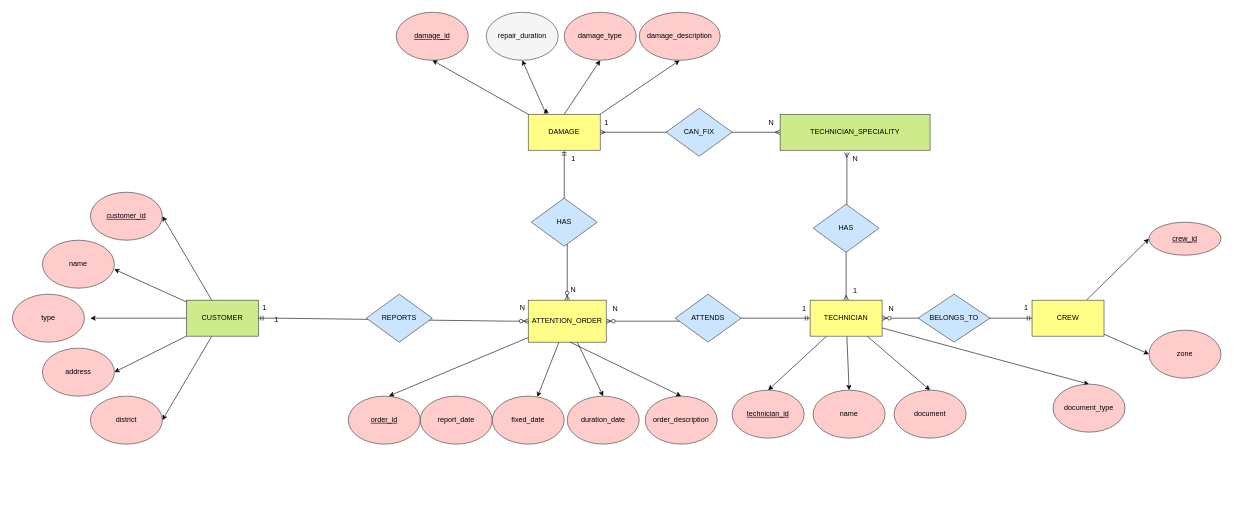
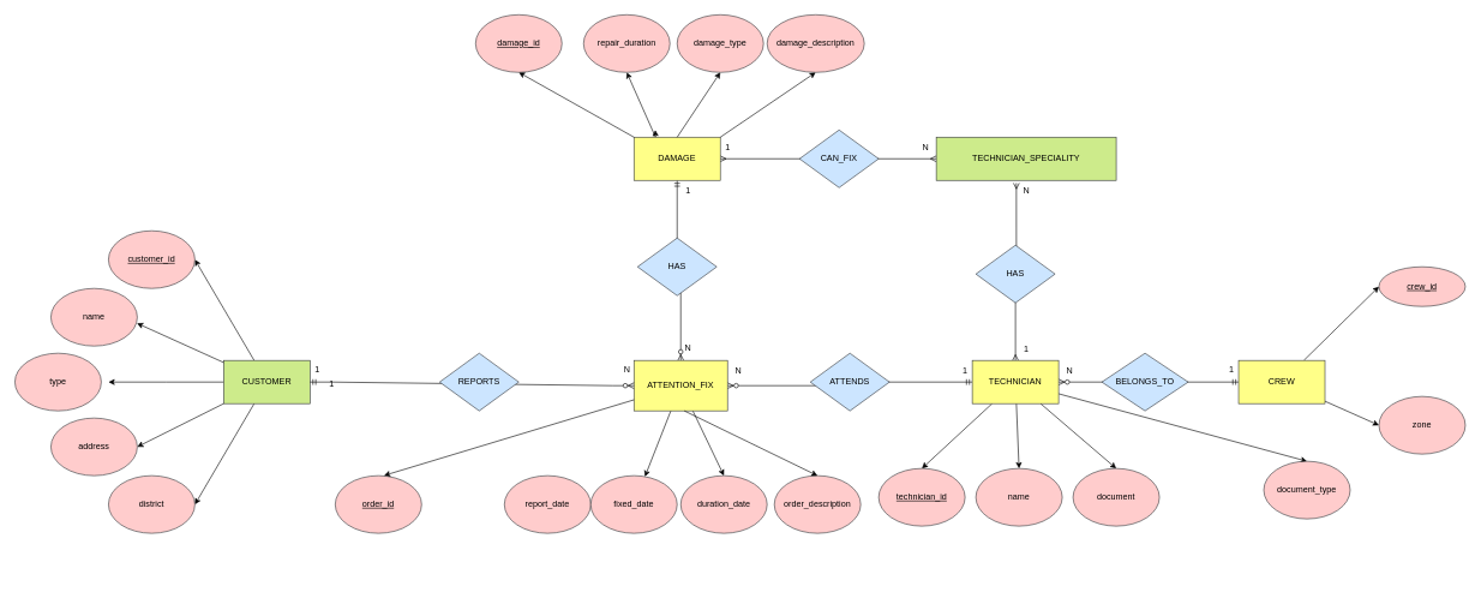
  <mxCell id="0" />
  <mxCell id="1" parent="0" />
  <mxCell id="2" value="" style="edgeStyle=orthogonalEdgeStyle;fontSize=12;html=1;endArrow=ERzeroToMany;startArrow=ERmandOne;rounded=0;entryX=0.5;entryY=0;entryDx=0;entryDy=0;exitX=0.5;exitY=1;exitDx=0;exitDy=0;" parent="1" source="18" target="14" edge="1"><mxGeometry width="100" height="100" relative="1" as="geometry"><mxPoint x="790" y="-340" as="sourcePoint" /><mxPoint x="770" y="460" as="targetPoint" /></mxGeometry></mxCell>
  <mxCell id="3" value="" style="edgeStyle=orthogonalEdgeStyle;fontSize=12;html=1;endArrow=ERzeroToMany;startArrow=ERmandOne;rounded=0;exitX=0;exitY=0.5;exitDx=0;exitDy=0;entryX=1;entryY=0.5;entryDx=0;entryDy=0;" parent="1" source="24" target="14" edge="1"><mxGeometry width="100" height="100" relative="1" as="geometry"><mxPoint x="1360" y="450" as="sourcePoint" /><mxPoint x="990" y="450" as="targetPoint" /></mxGeometry></mxCell>
  <mxCell id="4" value="" style="edgeStyle=orthogonalEdgeStyle;fontSize=12;html=1;endArrow=ERzeroToMany;startArrow=ERmandOne;rounded=0;exitX=0;exitY=0.5;exitDx=0;exitDy=0;entryX=1;entryY=0.5;entryDx=0;entryDy=0;" parent="1" source="27" target="24" edge="1"><mxGeometry width="100" height="100" relative="1" as="geometry"><mxPoint x="1630" y="530" as="sourcePoint" /><mxPoint x="1480" y="860" as="targetPoint" /></mxGeometry></mxCell>
  <mxCell id="5" value="" style="edgeStyle=orthogonalEdgeStyle;fontSize=12;html=1;endArrow=ERmany;startArrow=ERmany;rounded=0;exitX=0.5;exitY=0;exitDx=0;exitDy=0;entryX=0.445;entryY=1.062;entryDx=0;entryDy=0;entryPerimeter=0;" parent="1" source="24" target="19" edge="1"><mxGeometry width="100" height="100" relative="1" as="geometry"><mxPoint x="1810" y="540" as="sourcePoint" /><mxPoint x="1410" y="330" as="targetPoint" /></mxGeometry></mxCell>
  <mxCell id="6" value="" style="edgeStyle=orthogonalEdgeStyle;fontSize=12;html=1;endArrow=ERmany;startArrow=ERmany;rounded=0;entryX=1;entryY=0.5;entryDx=0;entryDy=0;exitX=0;exitY=0.5;exitDx=0;exitDy=0;" parent="1" source="19" target="18" edge="1"><mxGeometry width="100" height="100" relative="1" as="geometry"><mxPoint x="1190" y="170" as="sourcePoint" /><mxPoint x="1120" y="-60" as="targetPoint" /></mxGeometry></mxCell>
  <mxCell id="7" style="rounded=0;orthogonalLoop=1;jettySize=auto;html=1;entryX=1;entryY=0.5;entryDx=0;entryDy=0;" parent="1" source="11" target="35" edge="1"><mxGeometry relative="1" as="geometry" /></mxCell>
  <mxCell id="8" style="edgeStyle=orthogonalEdgeStyle;rounded=0;orthogonalLoop=1;jettySize=auto;html=1;" parent="1" source="11" edge="1"><mxGeometry relative="1" as="geometry"><mxPoint x="150" y="530" as="targetPoint" /></mxGeometry></mxCell>
  <mxCell id="9" style="rounded=0;orthogonalLoop=1;jettySize=auto;html=1;entryX=1;entryY=0.5;entryDx=0;entryDy=0;" parent="1" source="11" target="38" edge="1"><mxGeometry relative="1" as="geometry" /></mxCell>
  <mxCell id="10" style="rounded=0;orthogonalLoop=1;jettySize=auto;html=1;entryX=1;entryY=0.5;entryDx=0;entryDy=0;" parent="1" source="11" target="39" edge="1"><mxGeometry relative="1" as="geometry" /></mxCell>
  <mxCell id="11" value="CUSTOMER" style="rounded=0;whiteSpace=wrap;html=1;fillColor=#cdeb8b;strokeColor=#36393d;" parent="1" vertex="1"><mxGeometry x="310" y="500" width="120" height="60" as="geometry" /></mxCell>
  <mxCell id="12" style="rounded=0;orthogonalLoop=1;jettySize=auto;html=1;" edge="1" parent="1" source="14" target="71"><mxGeometry relative="1" as="geometry" /></mxCell>
  <mxCell id="13" style="rounded=0;orthogonalLoop=1;jettySize=auto;html=1;entryX=0.5;entryY=0;entryDx=0;entryDy=0;" edge="1" parent="1" source="14" target="72"><mxGeometry relative="1" as="geometry" /></mxCell>
- <mxCell id="14" value="ATTENTION_ORDER" style="rounded=0;whiteSpace=wrap;html=1;fillColor=#ffff88;strokeColor=#36393d;" parent="1" vertex="1"><mxGeometry x="880" y="500" width="130" height="70" as="geometry" /></mxCell>
+ <mxCell id="14" value="ATTENTION_FIX" style="rounded=0;whiteSpace=wrap;html=1;fillColor=#ffff88;strokeColor=#36393d;" parent="1" vertex="1"><mxGeometry x="880" y="500" width="130" height="70" as="geometry" /></mxCell>
  <mxCell id="15" style="rounded=0;orthogonalLoop=1;jettySize=auto;html=1;entryX=0.5;entryY=1;entryDx=0;entryDy=0;exitX=0;exitY=0;exitDx=0;exitDy=0;" parent="1" source="18" target="44" edge="1"><mxGeometry relative="1" as="geometry"><mxPoint x="940" y="190" as="sourcePoint" /></mxGeometry></mxCell>
  <mxCell id="16" style="rounded=0;orthogonalLoop=1;jettySize=auto;html=1;entryX=0.5;entryY=1;entryDx=0;entryDy=0;exitX=0.25;exitY=0;exitDx=0;exitDy=0;" parent="1" source="18" target="45" edge="1"><mxGeometry relative="1" as="geometry" /></mxCell>
  <mxCell id="17" style="edgeStyle=orthogonalEdgeStyle;rounded=0;orthogonalLoop=1;jettySize=auto;html=1;exitX=0.25;exitY=0;exitDx=0;exitDy=0;" parent="1" source="18" edge="1"><mxGeometry relative="1" as="geometry"><mxPoint x="909.632" y="180" as="targetPoint" /></mxGeometry></mxCell>
  <mxCell id="18" value="DAMAGE" style="rounded=0;whiteSpace=wrap;html=1;fillColor=#ffff88;strokeColor=#36393d;" parent="1" vertex="1"><mxGeometry x="880" y="190" width="120" height="60" as="geometry" /></mxCell>
  <mxCell id="19" value="TECHNICIAN_SPECIALITY" style="rounded=0;whiteSpace=wrap;html=1;fillColor=#cdeb8b;strokeColor=#36393d;" parent="1" vertex="1"><mxGeometry x="1300" y="190" width="250" height="60" as="geometry" /></mxCell>
  <mxCell id="20" style="rounded=0;orthogonalLoop=1;jettySize=auto;html=1;entryX=0.5;entryY=0;entryDx=0;entryDy=0;" parent="1" source="24" target="52" edge="1"><mxGeometry relative="1" as="geometry" /></mxCell>
  <mxCell id="21" style="rounded=0;orthogonalLoop=1;jettySize=auto;html=1;entryX=0.5;entryY=0;entryDx=0;entryDy=0;" parent="1" source="24" target="53" edge="1"><mxGeometry relative="1" as="geometry" /></mxCell>
  <mxCell id="22" style="rounded=0;orthogonalLoop=1;jettySize=auto;html=1;entryX=0.5;entryY=0;entryDx=0;entryDy=0;" parent="1" source="24" target="54" edge="1"><mxGeometry relative="1" as="geometry" /></mxCell>
  <mxCell id="23" style="rounded=0;orthogonalLoop=1;jettySize=auto;html=1;entryX=0.5;entryY=0;entryDx=0;entryDy=0;" parent="1" source="24" target="55" edge="1"><mxGeometry relative="1" as="geometry" /></mxCell>
  <mxCell id="24" value="TECHNICIAN" style="rounded=0;whiteSpace=wrap;html=1;fillColor=#ffff88;strokeColor=#36393d;" parent="1" vertex="1"><mxGeometry x="1350" y="500" width="120" height="60" as="geometry" /></mxCell>
  <mxCell id="25" style="rounded=0;orthogonalLoop=1;jettySize=auto;html=1;entryX=0;entryY=0.5;entryDx=0;entryDy=0;" parent="1" source="27" target="56" edge="1"><mxGeometry relative="1" as="geometry" /></mxCell>
  <mxCell id="26" style="rounded=0;orthogonalLoop=1;jettySize=auto;html=1;entryX=0;entryY=0.5;entryDx=0;entryDy=0;" parent="1" source="27" target="57" edge="1"><mxGeometry relative="1" as="geometry" /></mxCell>
  <mxCell id="27" value="CREW" style="rounded=0;whiteSpace=wrap;html=1;fillColor=#ffff88;strokeColor=#36393d;" parent="1" vertex="1"><mxGeometry x="1720" y="500" width="120" height="60" as="geometry" /></mxCell>
  <mxCell id="28" value="" style="edgeStyle=entityRelationEdgeStyle;fontSize=12;html=1;endArrow=ERzeroToMany;startArrow=ERmandOne;rounded=0;exitX=1;exitY=0.5;exitDx=0;exitDy=0;entryX=0;entryY=0.5;entryDx=0;entryDy=0;" parent="1" source="11" target="14" edge="1"><mxGeometry width="100" height="100" relative="1" as="geometry"><mxPoint x="920" y="530" as="sourcePoint" /><mxPoint x="980" y="950" as="targetPoint" /><Array as="points"><mxPoint x="710" y="775" /><mxPoint x="718" y="735" /><mxPoint x="760" y="815" /><mxPoint x="750" y="825" /></Array></mxGeometry></mxCell>
  <mxCell id="29" value="REPORTS" style="rhombus;whiteSpace=wrap;html=1;fillColor=#cce5ff;strokeColor=#36393d;" parent="1" vertex="1"><mxGeometry x="610" y="490" width="110" height="80" as="geometry" /></mxCell>
  <mxCell id="30" value="HAS" style="rhombus;whiteSpace=wrap;html=1;fillColor=#cce5ff;strokeColor=#36393d;" parent="1" vertex="1"><mxGeometry x="885" y="330" width="110" height="80" as="geometry" /></mxCell>
  <mxCell id="31" value="ATTENDS" style="rhombus;whiteSpace=wrap;html=1;fillColor=#cce5ff;strokeColor=#36393d;" parent="1" vertex="1"><mxGeometry x="1125" y="490" width="110" height="80" as="geometry" /></mxCell>
  <mxCell id="32" value="HAS" style="rhombus;whiteSpace=wrap;html=1;fillColor=#cce5ff;strokeColor=#36393d;" parent="1" vertex="1"><mxGeometry x="1355" y="340" width="110" height="80" as="geometry" /></mxCell>
  <mxCell id="33" value="BELONGS_TO" style="rhombus;whiteSpace=wrap;html=1;fillColor=#cce5ff;strokeColor=#36393d;" parent="1" vertex="1"><mxGeometry x="1530" y="490" width="120" height="80" as="geometry" /></mxCell>
  <mxCell id="34" value="CAN_FIX" style="rhombus;whiteSpace=wrap;html=1;fillColor=#cce5ff;strokeColor=#36393d;" parent="1" vertex="1"><mxGeometry x="1110" y="180" width="110" height="80" as="geometry" /></mxCell>
  <mxCell id="35" value="&lt;u&gt;customer_id&lt;/u&gt;" style="ellipse;whiteSpace=wrap;html=1;fillColor=#ffcccc;strokeColor=#36393d;" parent="1" vertex="1"><mxGeometry x="150" y="320" width="120" height="80" as="geometry" /></mxCell>
  <mxCell id="36" value="name" style="ellipse;whiteSpace=wrap;html=1;fillColor=#ffcccc;strokeColor=#36393d;" parent="1" vertex="1"><mxGeometry x="70" y="400" width="120" height="80" as="geometry" /></mxCell>
  <mxCell id="37" value="type" style="ellipse;whiteSpace=wrap;html=1;fillColor=#ffcccc;strokeColor=#36393d;" parent="1" vertex="1"><mxGeometry x="20" y="490" width="120" height="80" as="geometry" /></mxCell>
  <mxCell id="38" value="address" style="ellipse;whiteSpace=wrap;html=1;fillColor=#ffcccc;strokeColor=#36393d;" parent="1" vertex="1"><mxGeometry x="70" y="580" width="120" height="80" as="geometry" /></mxCell>
  <mxCell id="39" value="district" style="ellipse;whiteSpace=wrap;html=1;fillColor=#ffcccc;strokeColor=#36393d;" parent="1" vertex="1"><mxGeometry x="150" y="660" width="120" height="80" as="geometry" /></mxCell>
- <mxCell id="40" value="&lt;u&gt;order_id&lt;/u&gt;" style="ellipse;whiteSpace=wrap;html=1;fillColor=#ffcccc;strokeColor=#36393d;" parent="1" vertex="1"><mxGeometry x="580" y="660" width="120" height="80" as="geometry" /></mxCell>
+ <mxCell id="40" value="&lt;u&gt;order_id&lt;/u&gt;" style="ellipse;whiteSpace=wrap;html=1;fillColor=#ffcccc;strokeColor=#36393d;" parent="1" vertex="1"><mxGeometry x="465" y="660" width="120" height="80" as="geometry" /></mxCell>
  <mxCell id="41" value="report_date" style="ellipse;whiteSpace=wrap;html=1;fillColor=#ffcccc;strokeColor=#36393d;" parent="1" vertex="1"><mxGeometry x="700" y="660" width="120" height="80" as="geometry" /></mxCell>
  <mxCell id="42" style="rounded=0;orthogonalLoop=1;jettySize=auto;html=1;entryX=0.997;entryY=0.605;entryDx=0;entryDy=0;entryPerimeter=0;" parent="1" source="11" target="36" edge="1"><mxGeometry relative="1" as="geometry" /></mxCell>
  <mxCell id="43" style="rounded=0;orthogonalLoop=1;jettySize=auto;html=1;entryX=0.565;entryY=-0.003;entryDx=0;entryDy=0;entryPerimeter=0;" parent="1" source="14" target="40" edge="1"><mxGeometry relative="1" as="geometry" /></mxCell>
  <mxCell id="44" value="&lt;u&gt;damage_id&lt;/u&gt;" style="ellipse;whiteSpace=wrap;html=1;fillColor=#ffcccc;strokeColor=#36393d;" parent="1" vertex="1"><mxGeometry x="660" y="20" width="120" height="80" as="geometry" /></mxCell>
- <mxCell id="45" value="repair_duration" style="ellipse;whiteSpace=wrap;html=1;fillColor=#f5f5f5;strokeColor=#36393d;" parent="1" vertex="1"><mxGeometry x="810" y="20" width="120" height="80" as="geometry" /></mxCell>
+ <mxCell id="45" value="repair_duration" style="ellipse;whiteSpace=wrap;html=1;fillColor=#ffcccc;strokeColor=#36393d;" parent="1" vertex="1"><mxGeometry x="810" y="20" width="120" height="80" as="geometry" /></mxCell>
  <mxCell id="46" value="order_description" style="ellipse;whiteSpace=wrap;html=1;fillColor=#ffcccc;strokeColor=#36393d;" parent="1" vertex="1"><mxGeometry x="1075" y="660" width="120" height="80" as="geometry" /></mxCell>
  <mxCell id="47" style="rounded=0;orthogonalLoop=1;jettySize=auto;html=1;entryX=0.5;entryY=0;entryDx=0;entryDy=0;" parent="1" target="46" edge="1"><mxGeometry relative="1" as="geometry"><mxPoint x="950" y="570" as="sourcePoint" /><mxPoint x="950" y="670" as="targetPoint" /></mxGeometry></mxCell>
  <mxCell id="48" style="rounded=0;orthogonalLoop=1;jettySize=auto;html=1;entryX=0.5;entryY=1;entryDx=0;entryDy=0;exitX=0.5;exitY=0;exitDx=0;exitDy=0;" parent="1" source="18" target="49" edge="1"><mxGeometry relative="1" as="geometry"><mxPoint x="938" y="220" as="sourcePoint" /></mxGeometry></mxCell>
  <mxCell id="49" value="damage_type" style="ellipse;whiteSpace=wrap;html=1;fillColor=#ffcccc;strokeColor=#36393d;" parent="1" vertex="1"><mxGeometry x="940" y="20" width="120" height="80" as="geometry" /></mxCell>
  <mxCell id="50" style="rounded=0;orthogonalLoop=1;jettySize=auto;html=1;entryX=0.5;entryY=1;entryDx=0;entryDy=0;exitX=1;exitY=0;exitDx=0;exitDy=0;" parent="1" source="18" target="51" edge="1"><mxGeometry relative="1" as="geometry"><mxPoint x="1176" y="190" as="sourcePoint" /></mxGeometry></mxCell>
  <mxCell id="51" value="damage_description" style="ellipse;whiteSpace=wrap;html=1;fillColor=#ffcccc;strokeColor=#36393d;" parent="1" vertex="1"><mxGeometry x="1065" y="20" width="135" height="80" as="geometry" /></mxCell>
  <mxCell id="52" value="&lt;u&gt;technician_id&lt;/u&gt;" style="ellipse;whiteSpace=wrap;html=1;fillColor=#ffcccc;strokeColor=#36393d;" parent="1" vertex="1"><mxGeometry x="1220" y="650" width="120" height="80" as="geometry" /></mxCell>
  <mxCell id="53" value="name" style="ellipse;whiteSpace=wrap;html=1;fillColor=#ffcccc;strokeColor=#36393d;" parent="1" vertex="1"><mxGeometry x="1355" y="650" width="120" height="80" as="geometry" /></mxCell>
  <mxCell id="54" value="document" style="ellipse;whiteSpace=wrap;html=1;fillColor=#ffcccc;strokeColor=#36393d;" parent="1" vertex="1"><mxGeometry x="1490" y="650" width="120" height="80" as="geometry" /></mxCell>
  <mxCell id="55" value="document_type" style="ellipse;whiteSpace=wrap;html=1;fillColor=#ffcccc;strokeColor=#36393d;" parent="1" vertex="1"><mxGeometry x="1755" y="640" width="120" height="80" as="geometry" /></mxCell>
  <mxCell id="56" value="&lt;u&gt;crew_id&lt;/u&gt;" style="ellipse;whiteSpace=wrap;html=1;fillColor=#ffcccc;strokeColor=#36393d;" parent="1" vertex="1"><mxGeometry x="1915" y="370" width="120" height="55" as="geometry" /></mxCell>
  <mxCell id="57" value="zone" style="ellipse;whiteSpace=wrap;html=1;fillColor=#ffcccc;strokeColor=#36393d;" parent="1" vertex="1"><mxGeometry x="1915" y="550" width="120" height="80" as="geometry" /></mxCell>
  <mxCell id="58" value="1" style="text;html=1;align=center;verticalAlign=middle;resizable=0;points=[];autosize=1;strokeColor=none;fillColor=none;" parent="1" vertex="1"><mxGeometry x="425" y="498" width="30" height="30" as="geometry" /></mxCell>
  <mxCell id="59" value="1" style="text;html=1;align=center;verticalAlign=middle;resizable=0;points=[];autosize=1;strokeColor=none;fillColor=none;" parent="1" vertex="1"><mxGeometry x="940" y="250" width="30" height="30" as="geometry" /></mxCell>
  <mxCell id="60" value="1" style="text;html=1;align=center;verticalAlign=middle;resizable=0;points=[];autosize=1;strokeColor=none;fillColor=none;" parent="1" vertex="1"><mxGeometry x="445" y="518" width="30" height="30" as="geometry" /></mxCell>
  <mxCell id="61" value="1" style="text;html=1;align=center;verticalAlign=middle;resizable=0;points=[];autosize=1;strokeColor=none;fillColor=none;" parent="1" vertex="1"><mxGeometry x="1695" y="498" width="30" height="30" as="geometry" /></mxCell>
  <mxCell id="62" value="N" style="text;html=1;align=center;verticalAlign=middle;resizable=0;points=[];autosize=1;strokeColor=none;fillColor=none;" parent="1" vertex="1"><mxGeometry x="855" y="498" width="30" height="30" as="geometry" /></mxCell>
  <mxCell id="63" value="N" style="text;html=1;align=center;verticalAlign=middle;resizable=0;points=[];autosize=1;strokeColor=none;fillColor=none;" parent="1" vertex="1"><mxGeometry x="940" y="468" width="30" height="30" as="geometry" /></mxCell>
  <mxCell id="64" value="1" style="text;html=1;align=center;verticalAlign=middle;resizable=0;points=[];autosize=1;strokeColor=none;fillColor=none;" parent="1" vertex="1"><mxGeometry x="995" y="190" width="30" height="30" as="geometry" /></mxCell>
  <mxCell id="65" value="N" style="text;html=1;align=center;verticalAlign=middle;resizable=0;points=[];autosize=1;strokeColor=none;fillColor=none;" parent="1" vertex="1"><mxGeometry x="1270" y="190" width="30" height="30" as="geometry" /></mxCell>
  <mxCell id="66" value="N" style="text;html=1;align=center;verticalAlign=middle;resizable=0;points=[];autosize=1;strokeColor=none;fillColor=none;" parent="1" vertex="1"><mxGeometry x="1410" y="250" width="30" height="30" as="geometry" /></mxCell>
  <mxCell id="67" value="1" style="text;html=1;align=center;verticalAlign=middle;resizable=0;points=[];autosize=1;strokeColor=none;fillColor=none;" parent="1" vertex="1"><mxGeometry x="1410" y="470" width="30" height="30" as="geometry" /></mxCell>
  <mxCell id="68" value="N" style="text;html=1;align=center;verticalAlign=middle;resizable=0;points=[];autosize=1;strokeColor=none;fillColor=none;" parent="1" vertex="1"><mxGeometry x="1470" y="500" width="30" height="30" as="geometry" /></mxCell>
  <mxCell id="69" value="N" style="text;html=1;align=center;verticalAlign=middle;resizable=0;points=[];autosize=1;strokeColor=none;fillColor=none;" parent="1" vertex="1"><mxGeometry x="1010" y="500" width="30" height="30" as="geometry" /></mxCell>
  <mxCell id="70" value="1" style="text;html=1;align=center;verticalAlign=middle;resizable=0;points=[];autosize=1;strokeColor=none;fillColor=none;" parent="1" vertex="1"><mxGeometry x="1325" y="500" width="30" height="30" as="geometry" /></mxCell>
  <mxCell id="71" value="fixed_date" style="ellipse;whiteSpace=wrap;html=1;fillColor=#ffcccc;strokeColor=#36393d;" vertex="1" parent="1"><mxGeometry x="820" y="660" width="120" height="80" as="geometry" /></mxCell>
  <mxCell id="72" value="duration_date" style="ellipse;whiteSpace=wrap;html=1;fillColor=#ffcccc;strokeColor=#36393d;" vertex="1" parent="1"><mxGeometry x="945" y="660" width="120" height="80" as="geometry" /></mxCell>
